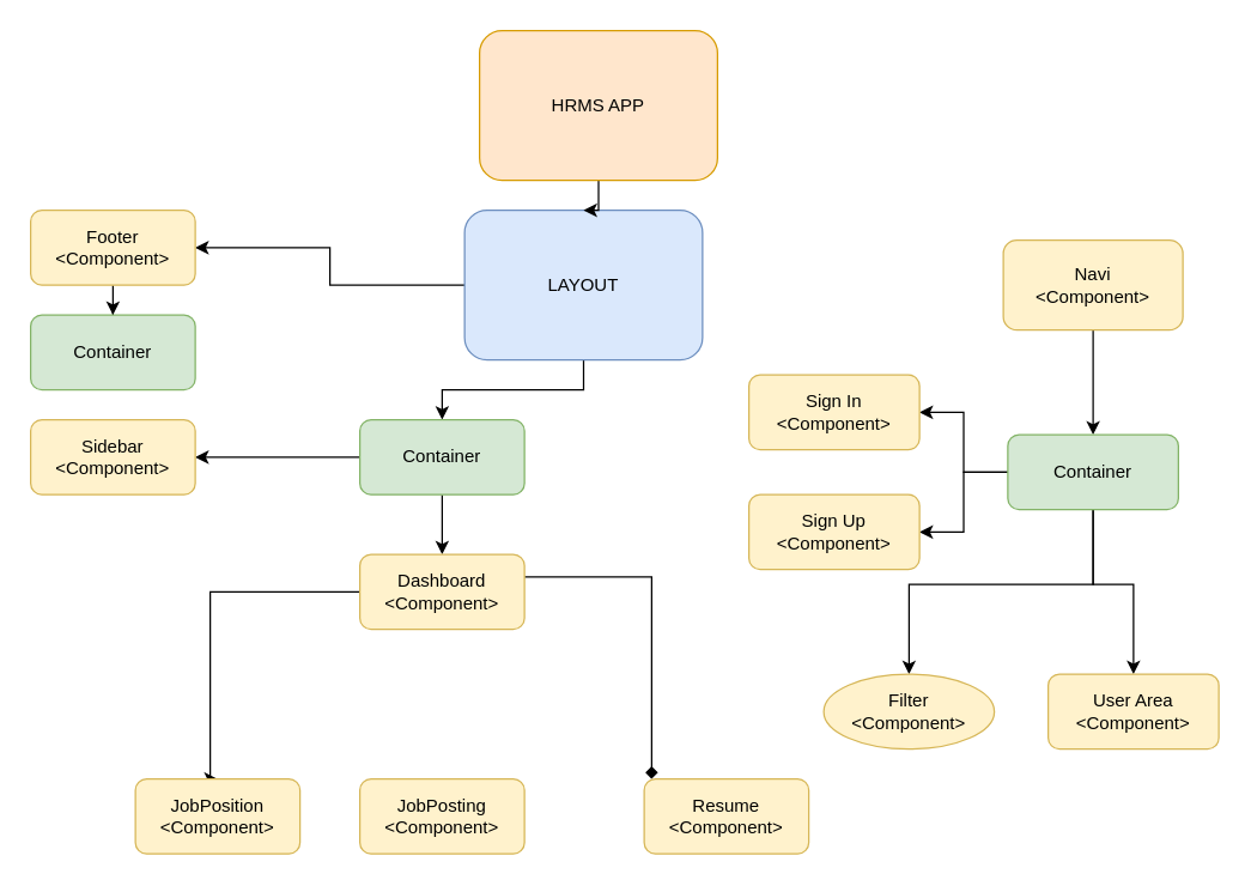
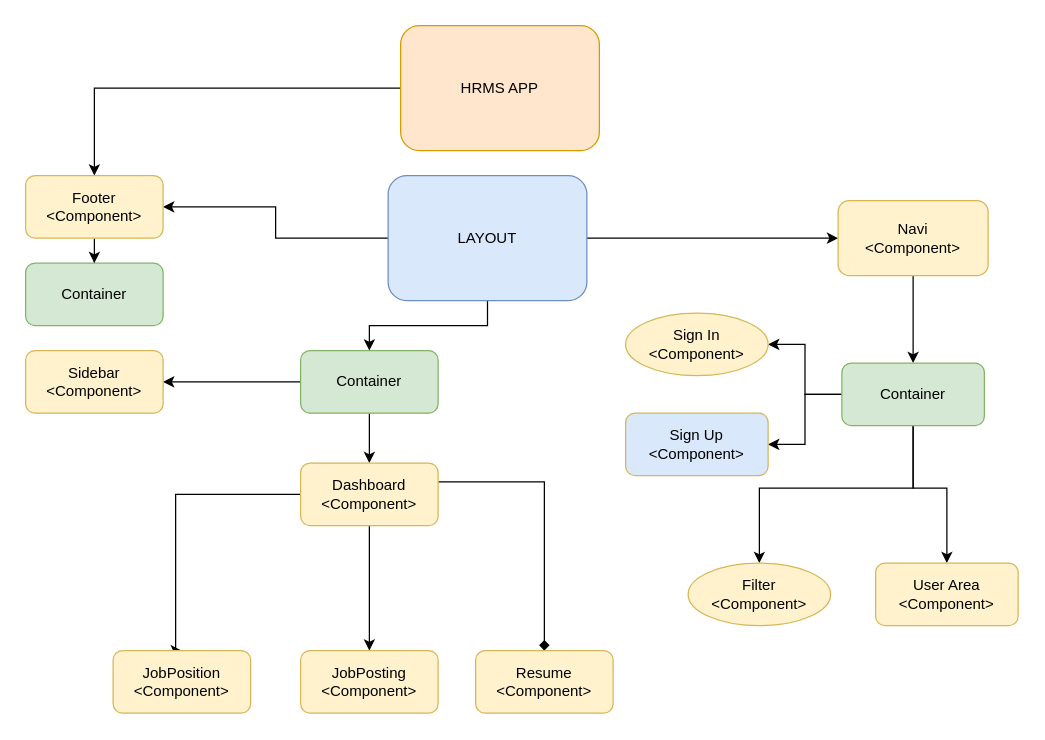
  <mxCell id="0" />
  <mxCell id="1" parent="0" />
+ <mxCell id="2" style="edgeStyle=orthogonalEdgeStyle;rounded=0;orthogonalLoop=1;jettySize=auto;html=1;entryX=0;entryY=0.5;entryDx=0;entryDy=0;" edge="1" parent="1" source="5" target="7"><mxGeometry relative="1" as="geometry"><mxPoint x="669.52" y="230.02" as="targetPoint" /><Array as="points"><mxPoint x="670" y="190" /></Array></mxGeometry></mxCell>
  <mxCell id="3" style="edgeStyle=orthogonalEdgeStyle;rounded=0;orthogonalLoop=1;jettySize=auto;html=1;entryX=0.5;entryY=0;entryDx=0;entryDy=0;" edge="1" parent="1" source="5" target="20"><mxGeometry relative="1" as="geometry" /></mxCell>
  <mxCell id="4" style="edgeStyle=orthogonalEdgeStyle;rounded=0;orthogonalLoop=1;jettySize=auto;html=1;entryX=1;entryY=0.5;entryDx=0;entryDy=0;" edge="1" parent="1" source="5" target="32"><mxGeometry relative="1" as="geometry" /></mxCell>
  <mxCell id="5" value="LAYOUT" style="rounded=1;whiteSpace=wrap;html=1;fillColor=#dae8fc;strokeColor=#6c8ebf;" vertex="1" parent="1"><mxGeometry x="310" y="140" width="159" height="100" as="geometry" /></mxCell>
  <mxCell id="6" style="edgeStyle=orthogonalEdgeStyle;rounded=0;orthogonalLoop=1;jettySize=auto;html=1;entryX=0.5;entryY=0;entryDx=0;entryDy=0;" edge="1" parent="1" source="7" target="13"><mxGeometry relative="1" as="geometry" /></mxCell>
  <mxCell id="7" value="Navi&lt;br&gt;&amp;lt;Component&amp;gt;" style="rounded=1;whiteSpace=wrap;html=1;fillColor=#fff2cc;strokeColor=#d6b656;" vertex="1" parent="1"><mxGeometry x="670" y="160" width="120" height="60" as="geometry" /></mxCell>
  <mxCell id="8" style="edgeStyle=orthogonalEdgeStyle;rounded=0;orthogonalLoop=1;jettySize=auto;html=1;exitX=0.5;exitY=1;exitDx=0;exitDy=0;" edge="1" parent="1"><mxGeometry relative="1" as="geometry"><mxPoint x="679" y="380" as="sourcePoint" /><mxPoint x="679" y="380" as="targetPoint" /></mxGeometry></mxCell>
  <mxCell id="9" style="edgeStyle=orthogonalEdgeStyle;rounded=0;orthogonalLoop=1;jettySize=auto;html=1;" edge="1" parent="1" source="13" target="17"><mxGeometry relative="1" as="geometry"><Array as="points"><mxPoint x="730" y="390" /><mxPoint x="757" y="390" /></Array></mxGeometry></mxCell>
  <mxCell id="10" style="edgeStyle=orthogonalEdgeStyle;rounded=0;orthogonalLoop=1;jettySize=auto;html=1;entryX=0.5;entryY=0;entryDx=0;entryDy=0;" edge="1" parent="1" source="13" target="16"><mxGeometry relative="1" as="geometry"><Array as="points"><mxPoint x="730" y="390" /><mxPoint x="607" y="390" /></Array></mxGeometry></mxCell>
  <mxCell id="11" style="edgeStyle=orthogonalEdgeStyle;rounded=0;orthogonalLoop=1;jettySize=auto;html=1;" edge="1" parent="1" source="13" target="29"><mxGeometry relative="1" as="geometry" /></mxCell>
  <mxCell id="12" style="edgeStyle=orthogonalEdgeStyle;rounded=0;orthogonalLoop=1;jettySize=auto;html=1;entryX=1;entryY=0.5;entryDx=0;entryDy=0;" edge="1" parent="1" source="13" target="30"><mxGeometry relative="1" as="geometry" /></mxCell>
  <mxCell id="13" value="Container" style="rounded=1;whiteSpace=wrap;html=1;fillColor=#d5e8d4;strokeColor=#82b366;" vertex="1" parent="1"><mxGeometry x="673" y="290" width="114" height="50" as="geometry" /></mxCell>
- <mxCell id="14" style="edgeStyle=orthogonalEdgeStyle;rounded=0;orthogonalLoop=1;jettySize=auto;html=1;" edge="1" parent="1" source="15" target="5"><mxGeometry relative="1" as="geometry" /></mxCell>
+ <mxCell id="14" style="edgeStyle=orthogonalEdgeStyle;rounded=0;orthogonalLoop=1;jettySize=auto;html=1;" edge="1" parent="1" source="15" target="32"><mxGeometry relative="1" as="geometry" /></mxCell>
  <mxCell id="15" value="HRMS APP" style="rounded=1;whiteSpace=wrap;html=1;fillColor=#ffe6cc;strokeColor=#d79b00;" vertex="1" parent="1"><mxGeometry x="320" y="20" width="159" height="100" as="geometry" /></mxCell>
  <mxCell id="16" value="Filter&lt;br&gt;&amp;lt;Component&amp;gt;" style="ellipse;whiteSpace=wrap;html=1;fillColor=#fff2cc;strokeColor=#d6b656;" vertex="1" parent="1"><mxGeometry x="550" y="450" width="114" height="50" as="geometry" /></mxCell>
  <mxCell id="17" value="User Area&lt;br&gt;&amp;lt;Component&amp;gt;" style="rounded=1;whiteSpace=wrap;html=1;fillColor=#fff2cc;strokeColor=#d6b656;" vertex="1" parent="1"><mxGeometry x="700" y="450" width="114" height="50" as="geometry" /></mxCell>
  <mxCell id="18" style="edgeStyle=orthogonalEdgeStyle;rounded=0;orthogonalLoop=1;jettySize=auto;html=1;entryX=0.5;entryY=0;entryDx=0;entryDy=0;" edge="1" parent="1" source="20" target="24"><mxGeometry relative="1" as="geometry" /></mxCell>
  <mxCell id="19" style="edgeStyle=orthogonalEdgeStyle;rounded=0;orthogonalLoop=1;jettySize=auto;html=1;entryX=1;entryY=0.5;entryDx=0;entryDy=0;" edge="1" parent="1" source="20" target="28"><mxGeometry relative="1" as="geometry" /></mxCell>
  <mxCell id="20" value="Container" style="rounded=1;whiteSpace=wrap;html=1;fillColor=#d5e8d4;strokeColor=#82b366;" vertex="1" parent="1"><mxGeometry x="240" y="280" width="110" height="50" as="geometry" /></mxCell>
+ <mxCell id="21" style="edgeStyle=orthogonalEdgeStyle;rounded=0;orthogonalLoop=1;jettySize=auto;html=1;" edge="1" parent="1" source="24" target="25"><mxGeometry relative="1" as="geometry"><mxPoint x="355" y="500" as="targetPoint" /><Array as="points" /></mxGeometry></mxCell>
  <mxCell id="22" style="edgeStyle=orthogonalEdgeStyle;rounded=0;orthogonalLoop=1;jettySize=auto;html=1;endArrow=diamond;" edge="1" parent="1" source="24" target="26"><mxGeometry relative="1" as="geometry"><Array as="points"><mxPoint x="435" y="385" /></Array></mxGeometry></mxCell>
  <mxCell id="23" style="edgeStyle=orthogonalEdgeStyle;rounded=0;orthogonalLoop=1;jettySize=auto;html=1;entryX=0.5;entryY=0;entryDx=0;entryDy=0;" edge="1" parent="1" source="24" target="27"><mxGeometry relative="1" as="geometry"><Array as="points"><mxPoint x="140" y="395" /><mxPoint x="140" y="520" /></Array></mxGeometry></mxCell>
  <mxCell id="24" value="Dashboard&lt;br&gt;&amp;lt;Component&amp;gt;" style="rounded=1;whiteSpace=wrap;html=1;fillColor=#fff2cc;strokeColor=#d6b656;" vertex="1" parent="1"><mxGeometry x="240" y="370" width="110" height="50" as="geometry" /></mxCell>
  <mxCell id="25" value="JobPosting&lt;br&gt;&amp;lt;Component&amp;gt;" style="rounded=1;whiteSpace=wrap;html=1;fillColor=#fff2cc;strokeColor=#d6b656;" vertex="1" parent="1"><mxGeometry x="240" y="520" width="110" height="50" as="geometry" /></mxCell>
- <mxCell id="26" value="Resume&lt;br&gt;&amp;lt;Component&amp;gt;" style="rounded=1;whiteSpace=wrap;html=1;fillColor=#fff2cc;strokeColor=#d6b656;" vertex="1" parent="1"><mxGeometry x="430" y="520" width="110" height="50" as="geometry" /></mxCell>
+ <mxCell id="26" value="Resume&lt;br&gt;&amp;lt;Component&amp;gt;" style="rounded=1;whiteSpace=wrap;html=1;fillColor=#fff2cc;strokeColor=#d6b656;" vertex="1" parent="1"><mxGeometry x="380" y="520" width="110" height="50" as="geometry" /></mxCell>
  <mxCell id="27" value="JobPosition&lt;br&gt;&amp;lt;Component&amp;gt;" style="rounded=1;whiteSpace=wrap;html=1;fillColor=#fff2cc;strokeColor=#d6b656;" vertex="1" parent="1"><mxGeometry x="90" y="520" width="110" height="50" as="geometry" /></mxCell>
  <mxCell id="28" value="Sidebar&lt;br&gt;&amp;lt;Component&amp;gt;" style="rounded=1;whiteSpace=wrap;html=1;fillColor=#fff2cc;strokeColor=#d6b656;" vertex="1" parent="1"><mxGeometry x="20" y="280" width="110" height="50" as="geometry" /></mxCell>
- <mxCell id="29" value="Sign In&lt;br&gt;&amp;lt;Component&amp;gt;" style="rounded=1;whiteSpace=wrap;html=1;fillColor=#fff2cc;strokeColor=#d6b656;" vertex="1" parent="1"><mxGeometry x="500" y="250" width="114" height="50" as="geometry" /></mxCell>
- <mxCell id="30" value="Sign Up&lt;br&gt;&amp;lt;Component&amp;gt;" style="rounded=1;whiteSpace=wrap;html=1;fillColor=#fff2cc;strokeColor=#d6b656;" vertex="1" parent="1"><mxGeometry x="500" y="330" width="114" height="50" as="geometry" /></mxCell>
+ <mxCell id="29" value="Sign In&lt;br&gt;&amp;lt;Component&amp;gt;" style="ellipse;whiteSpace=wrap;html=1;fillColor=#fff2cc;strokeColor=#d6b656;" vertex="1" parent="1"><mxGeometry x="500" y="250" width="114" height="50" as="geometry" /></mxCell>
+ <mxCell id="30" value="Sign Up&lt;br&gt;&amp;lt;Component&amp;gt;" style="rounded=1;whiteSpace=wrap;html=1;fillColor=#dae8fc;strokeColor=#d6b656;" vertex="1" parent="1"><mxGeometry x="500" y="330" width="114" height="50" as="geometry" /></mxCell>
  <mxCell id="31" style="edgeStyle=orthogonalEdgeStyle;rounded=0;orthogonalLoop=1;jettySize=auto;html=1;" edge="1" parent="1" source="32" target="33"><mxGeometry relative="1" as="geometry"><mxPoint x="75" y="130" as="targetPoint" /></mxGeometry></mxCell>
  <mxCell id="32" value="Footer&lt;br&gt;&amp;lt;Component&amp;gt;" style="rounded=1;whiteSpace=wrap;html=1;fillColor=#fff2cc;strokeColor=#d6b656;" vertex="1" parent="1"><mxGeometry x="20" y="140" width="110" height="50" as="geometry" /></mxCell>
  <mxCell id="33" value="Container" style="rounded=1;whiteSpace=wrap;html=1;fillColor=#d5e8d4;strokeColor=#82b366;" vertex="1" parent="1"><mxGeometry x="20" y="210" width="110" height="50" as="geometry" /></mxCell>
